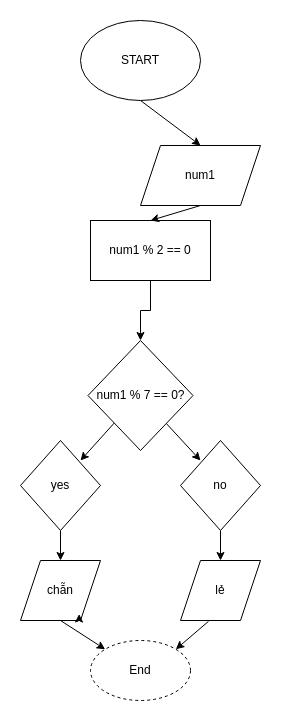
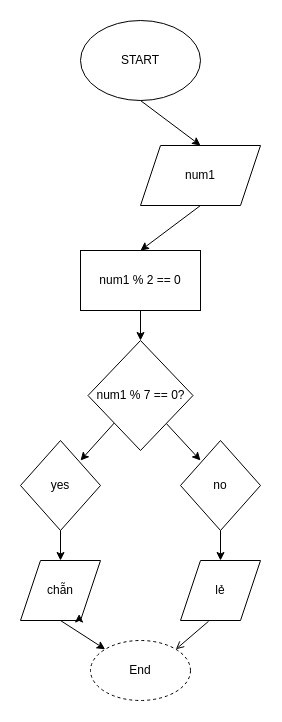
  <mxCell id="0" />
  <mxCell id="1" parent="0" />
  <mxCell id="2" value="START" style="ellipse;whiteSpace=wrap;html=1;" parent="1" vertex="1"><mxGeometry x="80" y="20" width="120" height="80" as="geometry" /></mxCell>
  <mxCell id="3" value="" style="edgeStyle=orthogonalEdgeStyle;rounded=0;orthogonalLoop=1;jettySize=auto;html=1;" edge="1" parent="1" source="4" target="20"><mxGeometry relative="1" as="geometry" /></mxCell>
- <mxCell id="4" value="num1 % 2 == 0" style="rounded=0;whiteSpace=wrap;html=1;" parent="1" vertex="1"><mxGeometry x="90" y="220" width="120" height="60" as="geometry" /></mxCell>
+ <mxCell id="4" value="num1 % 2 == 0" style="rounded=0;whiteSpace=wrap;html=1;" parent="1" vertex="1"><mxGeometry x="80" y="250" width="120" height="60" as="geometry" /></mxCell>
  <mxCell id="5" value="num1" style="shape=parallelogram;perimeter=parallelogramPerimeter;whiteSpace=wrap;html=1;fixedSize=1;" parent="1" vertex="1"><mxGeometry x="140" y="145" width="120" height="60" as="geometry" /></mxCell>
  <mxCell id="6" value="" style="endArrow=classic;html=1;rounded=0;exitX=0.5;exitY=1;exitDx=0;exitDy=0;entryX=0.5;entryY=0;entryDx=0;entryDy=0;" parent="1" source="2" target="5" edge="1"><mxGeometry width="50" height="50" relative="1" as="geometry"><mxPoint x="140" y="120" as="sourcePoint" /><mxPoint x="190" y="70" as="targetPoint" /></mxGeometry></mxCell>
  <mxCell id="7" value="" style="endArrow=classic;html=1;rounded=0;exitX=0.5;exitY=1;exitDx=0;exitDy=0;entryX=0.5;entryY=0;entryDx=0;entryDy=0;" parent="1" source="5" target="4" edge="1"><mxGeometry width="50" height="50" relative="1" as="geometry"><mxPoint x="360" y="180" as="sourcePoint" /><mxPoint x="410" y="130" as="targetPoint" /></mxGeometry></mxCell>
  <mxCell id="8" value="" style="endArrow=classic;html=1;rounded=0;" parent="1" source="20" edge="1"><mxGeometry width="50" height="50" relative="1" as="geometry"><mxPoint x="170" y="390" as="sourcePoint" /><mxPoint x="200" y="460" as="targetPoint" /></mxGeometry></mxCell>
  <mxCell id="9" value="" style="endArrow=classic;html=1;rounded=0;exitX=0;exitY=1;exitDx=0;exitDy=0;" parent="1" source="20" edge="1"><mxGeometry width="50" height="50" relative="1" as="geometry"><mxPoint x="110" y="390" as="sourcePoint" /><mxPoint x="80" y="460" as="targetPoint" /></mxGeometry></mxCell>
  <mxCell id="10" value="yes" style="rhombus;whiteSpace=wrap;html=1;" parent="1" vertex="1"><mxGeometry x="20" y="440" width="80" height="90" as="geometry" /></mxCell>
  <mxCell id="11" value="no" style="rhombus;whiteSpace=wrap;html=1;" parent="1" vertex="1"><mxGeometry x="180" y="440" width="80" height="90" as="geometry" /></mxCell>
  <mxCell id="12" value="" style="endArrow=classic;html=1;rounded=0;exitX=0.5;exitY=1;exitDx=0;exitDy=0;" parent="1" source="10" edge="1"><mxGeometry width="50" height="50" relative="1" as="geometry"><mxPoint x="150" y="620" as="sourcePoint" /><mxPoint x="60" y="560" as="targetPoint" /></mxGeometry></mxCell>
  <mxCell id="13" value="" style="endArrow=classic;html=1;rounded=0;exitX=0.5;exitY=1;exitDx=0;exitDy=0;" parent="1" source="11" edge="1"><mxGeometry width="50" height="50" relative="1" as="geometry"><mxPoint x="150" y="620" as="sourcePoint" /><mxPoint x="220" y="560" as="targetPoint" /></mxGeometry></mxCell>
  <mxCell id="14" value="chẵn" style="shape=parallelogram;perimeter=parallelogramPerimeter;whiteSpace=wrap;html=1;fixedSize=1;" parent="1" vertex="1"><mxGeometry x="20" y="560" width="80" height="60" as="geometry" /></mxCell>
  <mxCell id="15" value="lẻ" style="shape=parallelogram;perimeter=parallelogramPerimeter;whiteSpace=wrap;html=1;fixedSize=1;" parent="1" vertex="1"><mxGeometry x="180" y="560" width="80" height="60" as="geometry" /></mxCell>
  <mxCell id="16" value="" style="endArrow=classic;html=1;rounded=0;entryX=0;entryY=0;entryDx=0;entryDy=0;" parent="1" target="18" edge="1"><mxGeometry width="50" height="50" relative="1" as="geometry"><mxPoint x="60" y="620" as="sourcePoint" /><mxPoint x="80" y="650" as="targetPoint" /></mxGeometry></mxCell>
- <mxCell id="17" value="" style="endArrow=classic;html=1;rounded=0;exitX=0.35;exitY=1.014;exitDx=0;exitDy=0;exitPerimeter=0;entryX=1;entryY=0;entryDx=0;entryDy=0;" parent="1" source="15" target="18" edge="1"><mxGeometry width="50" height="50" relative="1" as="geometry"><mxPoint x="51" y="631" as="sourcePoint" /><mxPoint x="208" y="650" as="targetPoint" /><Array as="points" /></mxGeometry></mxCell>
+ <mxCell id="17" value="" style="endArrow=open;html=1;rounded=0;exitX=0.35;exitY=1.014;exitDx=0;exitDy=0;exitPerimeter=0;entryX=1;entryY=0;entryDx=0;entryDy=0;" parent="1" source="15" target="18" edge="1"><mxGeometry width="50" height="50" relative="1" as="geometry"><mxPoint x="51" y="631" as="sourcePoint" /><mxPoint x="208" y="650" as="targetPoint" /><Array as="points" /></mxGeometry></mxCell>
  <mxCell id="18" value="End" style="ellipse;whiteSpace=wrap;html=1;dashed=1;" parent="1" vertex="1"><mxGeometry x="90" y="640" width="100" height="60" as="geometry" /></mxCell>
  <mxCell id="19" style="edgeStyle=orthogonalEdgeStyle;rounded=0;orthogonalLoop=1;jettySize=auto;html=1;exitX=0.25;exitY=1;exitDx=0;exitDy=0;entryX=0.733;entryY=0.892;entryDx=0;entryDy=0;entryPerimeter=0;" parent="1" source="14" target="14" edge="1"><mxGeometry relative="1" as="geometry" /></mxCell>
  <mxCell id="20" value="num1 % 7 == 0?" style="rhombus;whiteSpace=wrap;html=1;" vertex="1" parent="1"><mxGeometry x="87.5" y="340" width="105" height="110" as="geometry" /></mxCell>
